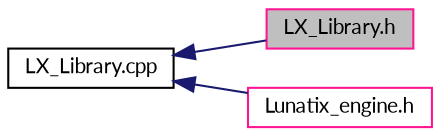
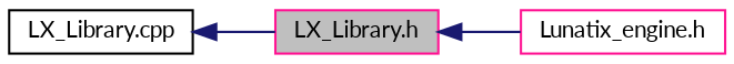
  digraph {
    fontname=Lato
    rankdir=LR
    node [color=deeppink fillcolor=white fontname=Lato fontsize=10 shape=record style=filled]
    edge [color=midnightblue dir=back fontname=Lato fontsize=10 labelfontname=Helvetica labelfontsize=10 style=solid]
    n1 [fillcolor=grey75 fontcolor=black height=0.2 label="LX_Library.h" width=0.4]
    n2 [height=0.2 label="Lunatix_engine.h" width=0.4]
    n3 [color=black height=0.2 label="LX_Library.cpp" width=0.4]
-   n3 -> n2
+   n1 -> n2
    n3 -> n1
  }
